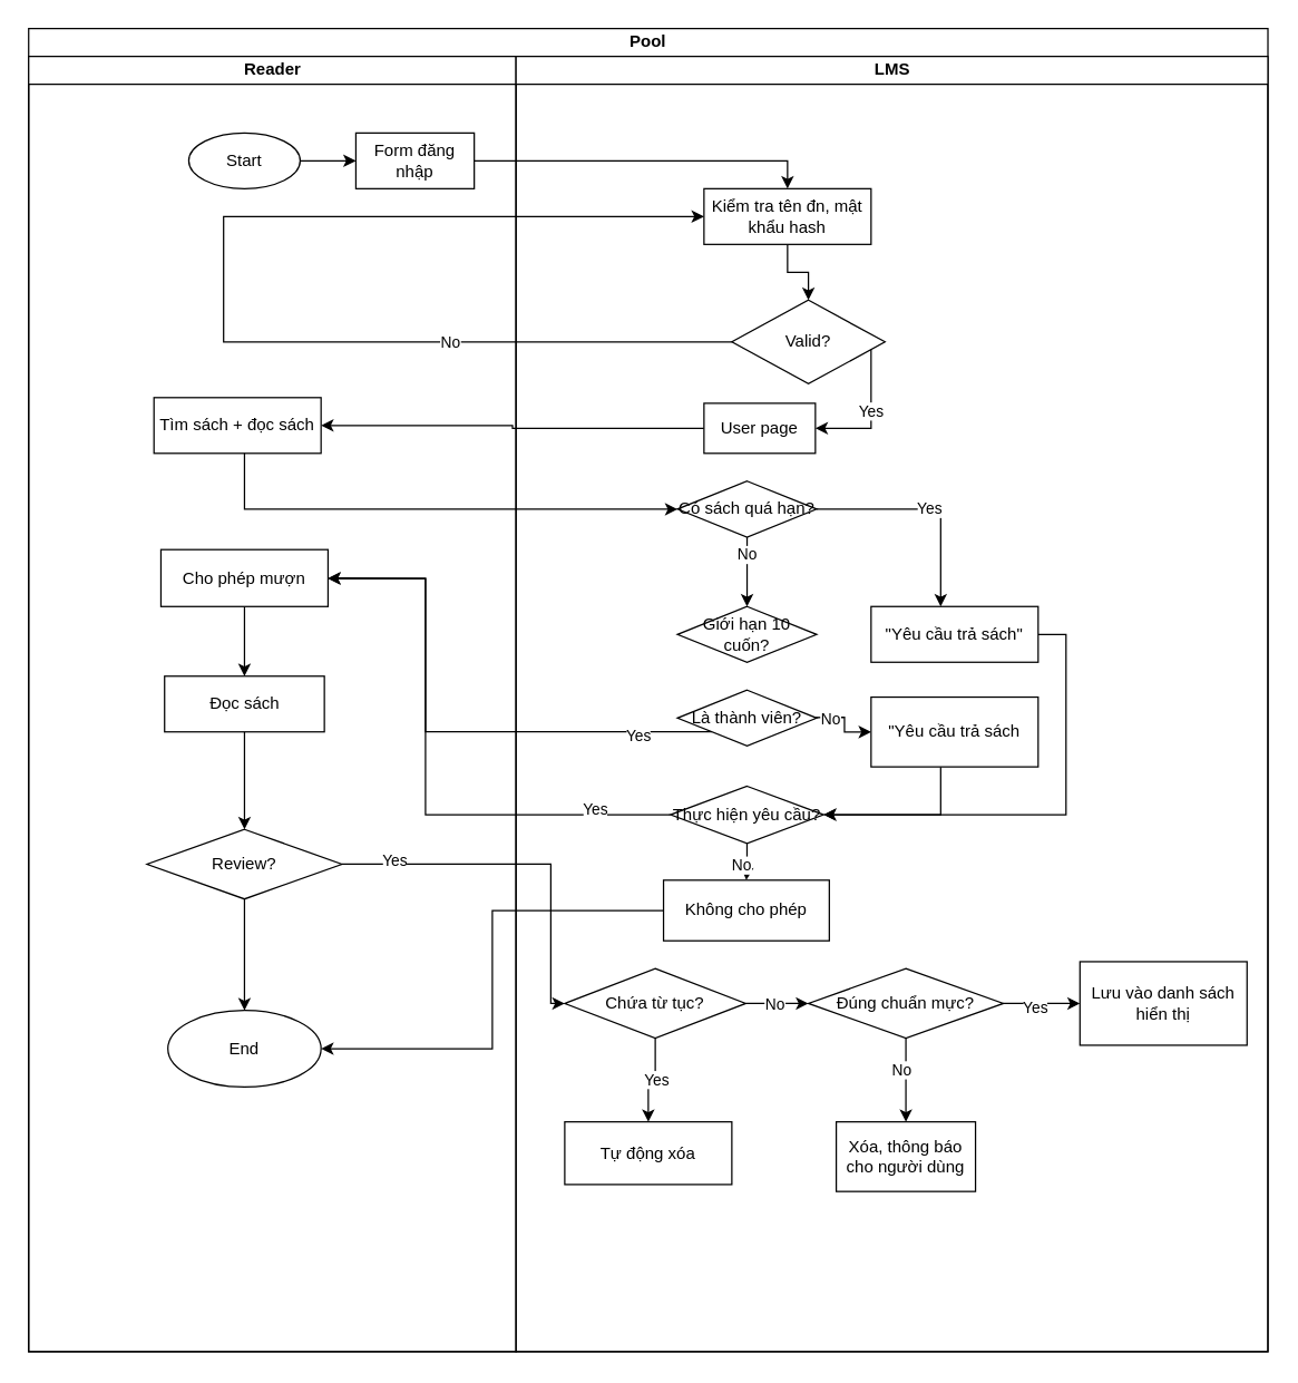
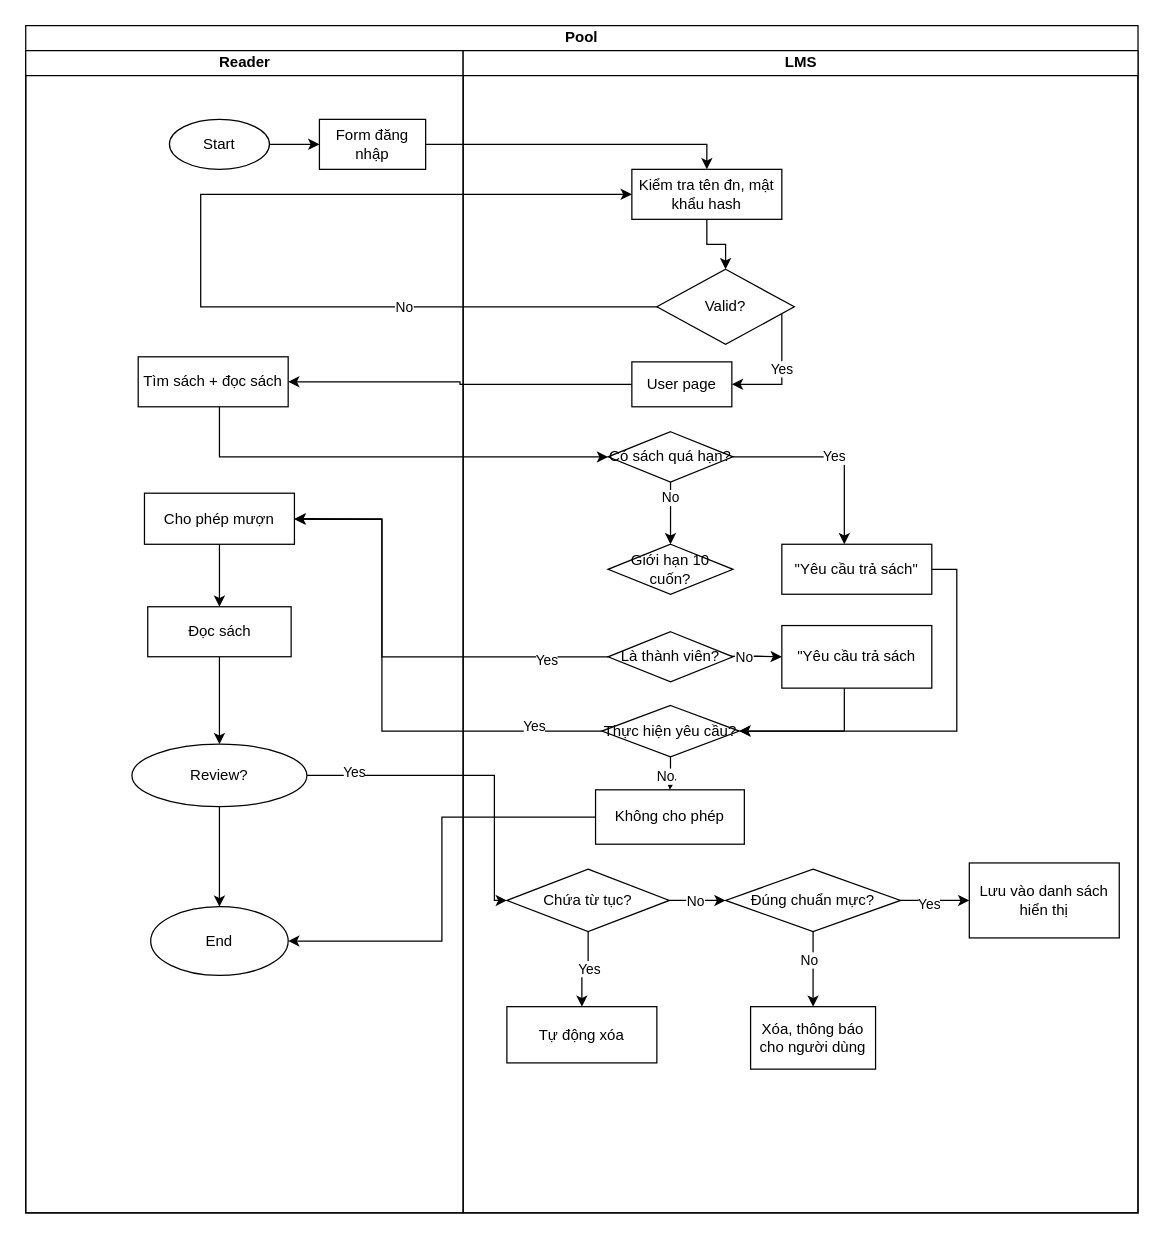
  <mxCell id="0" />
  <mxCell id="1" parent="0" />
  <mxCell id="2" value="USER" style="text;html=1;align=center;verticalAlign=middle;whiteSpace=wrap;rounded=0;" parent="1" vertex="1"><mxGeometry x="160" y="35" width="60" height="30" as="geometry" /></mxCell>
  <mxCell id="3" value="LMS" style="text;html=1;align=center;verticalAlign=middle;whiteSpace=wrap;rounded=0;" parent="1" vertex="1"><mxGeometry x="525" y="35" width="60" height="30" as="geometry" /></mxCell>
  <mxCell id="4" value="" style="edgeStyle=orthogonalEdgeStyle;rounded=0;orthogonalLoop=1;jettySize=auto;html=1;" parent="1" source="5" target="7" edge="1"><mxGeometry relative="1" as="geometry"><Array as="points"><mxPoint x="415" y="115" /><mxPoint x="415" y="115" /></Array></mxGeometry></mxCell>
  <mxCell id="5" value="Form đăng nhập" style="whiteSpace=wrap;html=1;rounded=0;" parent="1" vertex="1"><mxGeometry x="255" y="95" width="85" height="40" as="geometry" /></mxCell>
  <mxCell id="6" style="edgeStyle=orthogonalEdgeStyle;rounded=0;orthogonalLoop=1;jettySize=auto;html=1;entryX=0.5;entryY=0;entryDx=0;entryDy=0;" parent="1" source="7" target="12" edge="1"><mxGeometry relative="1" as="geometry" /></mxCell>
  <mxCell id="7" value="Kiểm tra tên đn, mật khẩu hash" style="whiteSpace=wrap;html=1;rounded=0;" parent="1" vertex="1"><mxGeometry x="505" y="135" width="120" height="40" as="geometry" /></mxCell>
  <mxCell id="8" style="edgeStyle=orthogonalEdgeStyle;rounded=0;orthogonalLoop=1;jettySize=auto;html=1;exitX=0;exitY=0.5;exitDx=0;exitDy=0;" parent="1" source="12" edge="1"><mxGeometry relative="1" as="geometry"><Array as="points"><mxPoint x="160" y="245" /><mxPoint x="160" y="155" /></Array><mxPoint x="505" y="155" as="targetPoint" /></mxGeometry></mxCell>
  <mxCell id="9" value="No" style="edgeLabel;html=1;align=center;verticalAlign=middle;resizable=0;points=[];" parent="8" vertex="1" connectable="0"><mxGeometry x="-0.514" y="5" relative="1" as="geometry"><mxPoint x="-9" y="-5" as="offset" /></mxGeometry></mxCell>
  <mxCell id="10" style="edgeStyle=orthogonalEdgeStyle;rounded=0;orthogonalLoop=1;jettySize=auto;html=1;" parent="1" source="12" target="16" edge="1"><mxGeometry relative="1" as="geometry"><Array as="points"><mxPoint x="625" y="245" /><mxPoint x="625" y="307" /></Array></mxGeometry></mxCell>
  <mxCell id="11" value="Yes" style="edgeLabel;html=1;align=center;verticalAlign=middle;resizable=0;points=[];" parent="10" vertex="1" connectable="0"><mxGeometry x="-0.086" y="-1" relative="1" as="geometry"><mxPoint as="offset" /></mxGeometry></mxCell>
  <mxCell id="12" value="Valid?" style="rhombus;whiteSpace=wrap;html=1;" parent="1" vertex="1"><mxGeometry x="525" y="215" width="110" height="60" as="geometry" /></mxCell>
  <mxCell id="13" style="edgeStyle=orthogonalEdgeStyle;rounded=0;orthogonalLoop=1;jettySize=auto;html=1;entryX=0;entryY=0.5;entryDx=0;entryDy=0;" parent="1" source="14" target="5" edge="1"><mxGeometry relative="1" as="geometry" /></mxCell>
  <mxCell id="14" value="Start" style="ellipse;whiteSpace=wrap;html=1;" parent="1" vertex="1"><mxGeometry x="134.99" y="95" width="80" height="40" as="geometry" /></mxCell>
  <mxCell id="15" value="" style="edgeStyle=orthogonalEdgeStyle;rounded=0;orthogonalLoop=1;jettySize=auto;html=1;" parent="1" source="16" target="54" edge="1"><mxGeometry relative="1" as="geometry" /></mxCell>
  <mxCell id="16" value="User page" style="whiteSpace=wrap;html=1;" parent="1" vertex="1"><mxGeometry x="505" y="289.06" width="80" height="35.94" as="geometry" /></mxCell>
  <mxCell id="17" value="" style="edgeStyle=orthogonalEdgeStyle;rounded=0;orthogonalLoop=1;jettySize=auto;html=1;" parent="1" source="64" target="22" edge="1"><mxGeometry relative="1" as="geometry"><Array as="points"><mxPoint x="675" y="365" /></Array></mxGeometry></mxCell>
  <mxCell id="18" value="Yes" style="edgeLabel;html=1;align=center;verticalAlign=middle;resizable=0;points=[];" parent="17" vertex="1" connectable="0"><mxGeometry x="0.014" y="1" relative="1" as="geometry"><mxPoint as="offset" /></mxGeometry></mxCell>
  <mxCell id="19" value="" style="edgeStyle=orthogonalEdgeStyle;rounded=0;orthogonalLoop=1;jettySize=auto;html=1;" parent="1" source="64" target="23" edge="1"><mxGeometry relative="1" as="geometry" /></mxCell>
  <mxCell id="20" value="No" style="edgeLabel;html=1;align=center;verticalAlign=middle;resizable=0;points=[];" parent="19" vertex="1" connectable="0"><mxGeometry x="-0.575" y="4" relative="1" as="geometry"><mxPoint x="-4" y="1" as="offset" /></mxGeometry></mxCell>
  <mxCell id="21" style="edgeStyle=orthogonalEdgeStyle;rounded=0;orthogonalLoop=1;jettySize=auto;html=1;entryX=1;entryY=0.5;entryDx=0;entryDy=0;" parent="1" source="22" target="37" edge="1"><mxGeometry relative="1" as="geometry"><Array as="points"><mxPoint x="765" y="455" /><mxPoint x="765" y="585" /></Array></mxGeometry></mxCell>
  <mxCell id="22" value="&quot;Yêu cầu trả sách&quot;" style="whiteSpace=wrap;html=1;" parent="1" vertex="1"><mxGeometry x="625" y="435" width="120" height="40" as="geometry" /></mxCell>
  <mxCell id="23" value="Giới hạn 10 cuốn?" style="rhombus;whiteSpace=wrap;html=1;" parent="1" vertex="1"><mxGeometry x="485.94" y="435" width="100" height="40.15" as="geometry" /></mxCell>
  <mxCell id="24" value="" style="edgeStyle=orthogonalEdgeStyle;rounded=0;orthogonalLoop=1;jettySize=auto;html=1;" parent="1" source="25" target="41" edge="1"><mxGeometry relative="1" as="geometry" /></mxCell>
  <mxCell id="25" value="Cho phép mượn" style="whiteSpace=wrap;html=1;" parent="1" vertex="1"><mxGeometry x="115" y="394.14" width="120" height="40.87" as="geometry" /></mxCell>
  <mxCell id="26" value="" style="edgeStyle=orthogonalEdgeStyle;rounded=0;orthogonalLoop=1;jettySize=auto;html=1;exitX=0.891;exitY=0.489;exitDx=0;exitDy=0;exitPerimeter=0;" parent="1" source="30" target="32" edge="1"><mxGeometry relative="1" as="geometry" /></mxCell>
  <mxCell id="27" value="No" style="edgeLabel;html=1;align=center;verticalAlign=middle;resizable=0;points=[];" parent="26" vertex="1" connectable="0"><mxGeometry x="-0.691" y="-4" relative="1" as="geometry"><mxPoint x="11" y="-3" as="offset" /></mxGeometry></mxCell>
  <mxCell id="28" style="edgeStyle=orthogonalEdgeStyle;rounded=0;orthogonalLoop=1;jettySize=auto;html=1;" parent="1" source="30" edge="1"><mxGeometry relative="1" as="geometry"><mxPoint x="235" y="415" as="targetPoint" /><Array as="points"><mxPoint x="305" y="525" /><mxPoint x="305" y="415" /></Array></mxGeometry></mxCell>
  <mxCell id="29" value="Yes" style="edgeLabel;html=1;align=center;verticalAlign=middle;resizable=0;points=[];" parent="28" vertex="1" connectable="0"><mxGeometry x="-0.724" y="2" relative="1" as="geometry"><mxPoint as="offset" /></mxGeometry></mxCell>
- <mxCell id="30" value="Là thành viên?" style="rhombus;whiteSpace=wrap;html=1;" parent="1" vertex="1"><mxGeometry x="485.94" y="495" width="100" height="40.15" as="geometry" /></mxCell>
+ <mxCell id="30" value="Là thành viên?" style="rhombus;whiteSpace=wrap;html=1;" parent="1" vertex="1"><mxGeometry x="485.94" y="505" width="100" height="40.15" as="geometry" /></mxCell>
  <mxCell id="31" style="edgeStyle=orthogonalEdgeStyle;rounded=0;orthogonalLoop=1;jettySize=auto;html=1;entryX=1;entryY=0.5;entryDx=0;entryDy=0;" parent="1" source="32" target="37" edge="1"><mxGeometry relative="1" as="geometry"><Array as="points"><mxPoint x="675" y="585" /></Array></mxGeometry></mxCell>
  <mxCell id="32" value="&quot;Yêu cầu trả sách" style="whiteSpace=wrap;html=1;" parent="1" vertex="1"><mxGeometry x="625" y="500.04" width="120" height="50.08" as="geometry" /></mxCell>
  <mxCell id="33" style="edgeStyle=orthogonalEdgeStyle;rounded=0;orthogonalLoop=1;jettySize=auto;html=1;entryX=1;entryY=0.5;entryDx=0;entryDy=0;" parent="1" source="37" target="25" edge="1"><mxGeometry relative="1" as="geometry"><Array as="points"><mxPoint x="305" y="585" /><mxPoint x="305" y="415" /></Array></mxGeometry></mxCell>
  <mxCell id="34" value="Yes" style="edgeLabel;html=1;align=center;verticalAlign=middle;resizable=0;points=[];" parent="33" vertex="1" connectable="0"><mxGeometry x="-0.739" y="-4" relative="1" as="geometry"><mxPoint as="offset" /></mxGeometry></mxCell>
  <mxCell id="35" value="" style="edgeStyle=orthogonalEdgeStyle;rounded=0;orthogonalLoop=1;jettySize=auto;html=1;" parent="1" source="37" target="39" edge="1"><mxGeometry relative="1" as="geometry" /></mxCell>
  <mxCell id="36" value="No" style="edgeLabel;html=1;align=center;verticalAlign=middle;resizable=0;points=[];" parent="35" vertex="1" connectable="0"><mxGeometry x="0.206" y="-4" relative="1" as="geometry"><mxPoint as="offset" /></mxGeometry></mxCell>
  <mxCell id="37" value="Thực hiện yêu cầu?" style="rhombus;whiteSpace=wrap;html=1;" parent="1" vertex="1"><mxGeometry x="480.94" y="564" width="110" height="41" as="geometry" /></mxCell>
  <mxCell id="38" style="edgeStyle=orthogonalEdgeStyle;rounded=0;orthogonalLoop=1;jettySize=auto;html=1;entryX=1;entryY=0.5;entryDx=0;entryDy=0;" parent="1" source="39" target="52" edge="1"><mxGeometry relative="1" as="geometry" /></mxCell>
  <mxCell id="39" value="Không cho phép" style="whiteSpace=wrap;html=1;" parent="1" vertex="1"><mxGeometry x="475.94" y="631.48" width="119.06" height="43.52" as="geometry" /></mxCell>
  <mxCell id="40" value="" style="edgeStyle=orthogonalEdgeStyle;rounded=0;orthogonalLoop=1;jettySize=auto;html=1;" parent="1" source="41" target="51" edge="1"><mxGeometry relative="1" as="geometry" /></mxCell>
  <mxCell id="41" value="Đọc sách" style="whiteSpace=wrap;html=1;" parent="1" vertex="1"><mxGeometry x="117.62" y="485" width="114.75" height="40" as="geometry" /></mxCell>
  <mxCell id="42" value="" style="edgeStyle=orthogonalEdgeStyle;rounded=0;orthogonalLoop=1;jettySize=auto;html=1;" parent="1" source="51" target="48" edge="1"><mxGeometry relative="1" as="geometry"><Array as="points"><mxPoint x="395" y="620" /></Array></mxGeometry></mxCell>
  <mxCell id="43" value="Yes" style="edgeLabel;html=1;align=center;verticalAlign=middle;resizable=0;points=[];" parent="42" vertex="1" connectable="0"><mxGeometry x="-0.71" y="3" relative="1" as="geometry"><mxPoint as="offset" /></mxGeometry></mxCell>
  <mxCell id="44" value="" style="edgeStyle=orthogonalEdgeStyle;rounded=0;orthogonalLoop=1;jettySize=auto;html=1;" parent="1" source="48" target="56" edge="1"><mxGeometry relative="1" as="geometry" /></mxCell>
  <mxCell id="45" value="Yes" style="edgeLabel;html=1;align=center;verticalAlign=middle;resizable=0;points=[];" parent="44" vertex="1" connectable="0"><mxGeometry x="-0.109" relative="1" as="geometry"><mxPoint as="offset" /></mxGeometry></mxCell>
  <mxCell id="46" value="" style="edgeStyle=orthogonalEdgeStyle;rounded=0;orthogonalLoop=1;jettySize=auto;html=1;" parent="1" source="48" target="61" edge="1"><mxGeometry relative="1" as="geometry" /></mxCell>
  <mxCell id="47" value="No" style="edgeLabel;html=1;align=center;verticalAlign=middle;resizable=0;points=[];" parent="46" vertex="1" connectable="0"><mxGeometry x="-0.497" y="2" relative="1" as="geometry"><mxPoint x="9" y="2" as="offset" /></mxGeometry></mxCell>
  <mxCell id="48" value="Chứa từ tục?" style="rhombus;whiteSpace=wrap;html=1;" parent="1" vertex="1"><mxGeometry x="405" y="695" width="130" height="50" as="geometry" /></mxCell>
  <mxCell id="49" value="Pool" style="swimlane;html=1;childLayout=stackLayout;resizeParent=1;resizeParentMax=0;startSize=20;whiteSpace=wrap;" parent="1" vertex="1"><mxGeometry x="20" y="20.07" width="890" height="950" as="geometry" /></mxCell>
  <mxCell id="50" value="Reader" style="swimlane;html=1;startSize=20;" parent="49" vertex="1"><mxGeometry y="20" width="350" height="930" as="geometry" /></mxCell>
- <mxCell id="51" value="Review?" style="rhombus;whiteSpace=wrap;html=1;" parent="50" vertex="1"><mxGeometry x="84.98" y="554.93" width="140" height="50" as="geometry" /></mxCell>
+ <mxCell id="51" value="Review?" style="ellipse;whiteSpace=wrap;html=1;" parent="50" vertex="1"><mxGeometry x="84.98" y="554.93" width="140" height="50" as="geometry" /></mxCell>
  <mxCell id="52" value="End" style="ellipse;whiteSpace=wrap;html=1;" parent="50" vertex="1"><mxGeometry x="99.98" y="684.93" width="110.01" height="55" as="geometry" /></mxCell>
  <mxCell id="53" value="" style="edgeStyle=orthogonalEdgeStyle;rounded=0;orthogonalLoop=1;jettySize=auto;html=1;" parent="50" source="51" target="52" edge="1"><mxGeometry relative="1" as="geometry" /></mxCell>
  <mxCell id="54" value="Tìm sách + đọc sách" style="whiteSpace=wrap;html=1;" parent="50" vertex="1"><mxGeometry x="89.99" y="244.93" width="120" height="40" as="geometry" /></mxCell>
  <mxCell id="55" value="LMS" style="swimlane;html=1;startSize=20;" parent="49" vertex="1"><mxGeometry x="350" y="20" width="540" height="930" as="geometry" /></mxCell>
  <mxCell id="56" value="Tự động xóa" style="whiteSpace=wrap;html=1;" parent="55" vertex="1"><mxGeometry x="35" y="764.93" width="120" height="45" as="geometry" /></mxCell>
  <mxCell id="57" value="" style="edgeStyle=orthogonalEdgeStyle;rounded=0;orthogonalLoop=1;jettySize=auto;html=1;" parent="55" source="61" target="62" edge="1"><mxGeometry relative="1" as="geometry" /></mxCell>
  <mxCell id="58" value="No" style="edgeLabel;html=1;align=center;verticalAlign=middle;resizable=0;points=[];" parent="57" vertex="1" connectable="0"><mxGeometry x="-0.267" y="-4" relative="1" as="geometry"><mxPoint as="offset" /></mxGeometry></mxCell>
  <mxCell id="59" value="" style="edgeStyle=orthogonalEdgeStyle;rounded=0;orthogonalLoop=1;jettySize=auto;html=1;" parent="55" source="61" target="63" edge="1"><mxGeometry relative="1" as="geometry" /></mxCell>
  <mxCell id="60" value="Yes" style="edgeLabel;html=1;align=center;verticalAlign=middle;resizable=0;points=[];" parent="59" vertex="1" connectable="0"><mxGeometry x="-0.209" y="-2" relative="1" as="geometry"><mxPoint as="offset" /></mxGeometry></mxCell>
  <mxCell id="61" value="Đúng chuẩn mực?" style="rhombus;whiteSpace=wrap;html=1;" parent="55" vertex="1"><mxGeometry x="210" y="654.93" width="140" height="50" as="geometry" /></mxCell>
  <mxCell id="62" value="Xóa, thông báo cho người dùng" style="whiteSpace=wrap;html=1;" parent="55" vertex="1"><mxGeometry x="230" y="764.93" width="100" height="50" as="geometry" /></mxCell>
  <mxCell id="63" value="Lưu vào danh sách hiển thị" style="whiteSpace=wrap;html=1;" parent="55" vertex="1"><mxGeometry x="405" y="649.93" width="120" height="60" as="geometry" /></mxCell>
  <mxCell id="64" value="Có sách quá hạn?" style="rhombus;whiteSpace=wrap;html=1;" parent="55" vertex="1"><mxGeometry x="115.94" y="304.93" width="100" height="40.15" as="geometry" /></mxCell>
  <mxCell id="65" value="" style="edgeStyle=orthogonalEdgeStyle;rounded=0;orthogonalLoop=1;jettySize=auto;html=1;" parent="49" source="54" target="64" edge="1"><mxGeometry relative="1" as="geometry"><Array as="points"><mxPoint x="155" y="345" /></Array></mxGeometry></mxCell>
